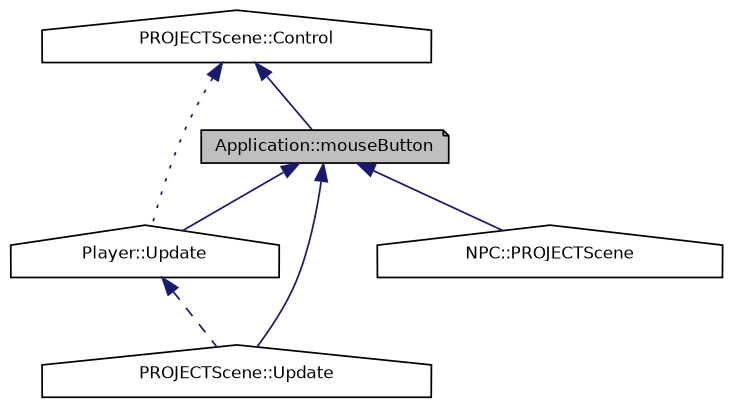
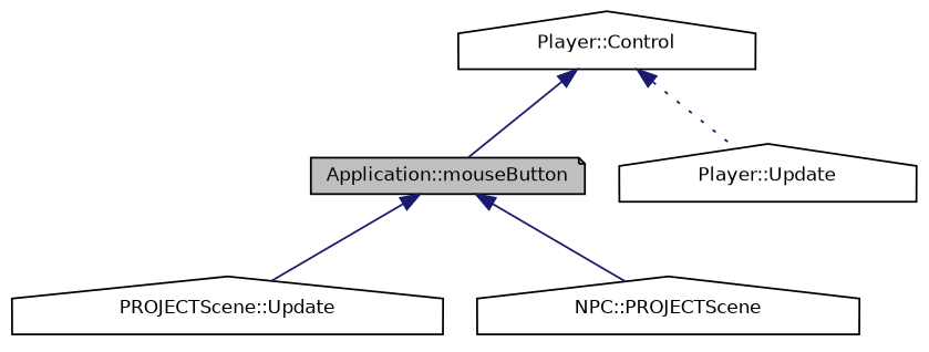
  digraph {
    fontname="DejaVu Sans"
    rankdir=TB
    node [color=black fontname="DejaVu Sans" fontsize=10 shape=house]
    edge [color=midnightblue dir=back fontname="DejaVu Sans" fontsize=10 labelfontname=Helvetica labelfontsize=10 style=solid]
    n1 [fillcolor=grey75 fontcolor=black height=0.2 label="Application::mouseButton" shape=note style=filled width=0.4]
    n2 [height=0.2 label="Player::Update" width=0.4]
    n3 [height=0.2 label="PROJECTScene::Update" width=0.4]
    n4 [height=0.2 label="NPC::PROJECTScene" width=0.4]
-   n5 [height=0.2 label="PROJECTScene::Control" width=0.4]
-   n1 -> n2
+   n5 [height=0.2 label="Player::Control" width=0.4]
    n1 -> n3
    n1 -> n4
-   n2 -> n3 [style=dashed]
    n5 -> n1
    n5 -> n2 [style=dotted]
  }
